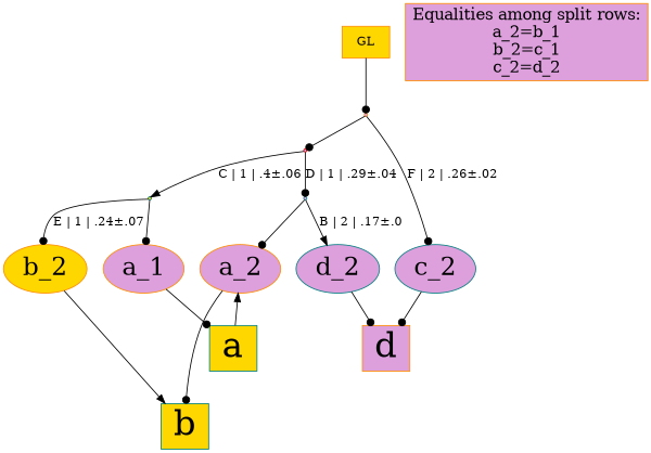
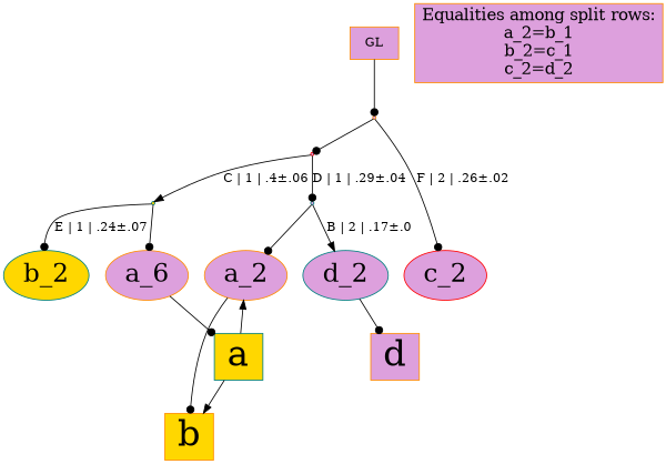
  digraph {
    node [color=darkorange fillcolor=plum shape=oval style=filled]
    edge [arrowhead=dot]
-   n1 [fontsize=28 label=a_1]
+   n1 [fontsize=28 label=a_6]
    n2 [fontsize=28 label=a_2]
-   n3 [fillcolor=gold fontsize=28 label=b_2]
-   n4 [color=teal fontsize=28 label=c_2]
+   n3 [color=teal fillcolor=gold fontsize=28 label=b_2]
+   n4 [color=red fontsize=28 label=c_2]
    n5 [color=teal fontsize=28 label=d_2]
    n6 [color=teal fillcolor=gold fontsize=40 label=a shape=box]
-   n7 [color=teal fillcolor=gold fontsize=40 label=b shape=box]
+   n7 [fillcolor=gold fontsize=40 label=b shape=box]
    n8 [fontsize=40 label=d shape=box]
    n9 [fontsize=18 label="Equalities among split rows:\na_2=b_1\nb_2=c_1\nc_2=d_2\n" shape=box]
    Int1 [color=teal shape=point]
    Int2 [color=teal fillcolor=gold shape=point]
    Int3 [color=red shape=point]
    Int4 [shape=point]
-   n14 [fillcolor=gold label=GL shape=box]
+   n14 [label=GL shape=box]
    subgraph sub_1 {
      rank=same
      n1
      n2
      n3
      n4
      n5
    }
    n1 -> n6
    n2 -> n7
-   n3 -> n7 [arrowhead=normal]
-   n4 -> n8
+   n6 -> n7 [arrowhead=normal]
    n5 -> n8
    n6 -> n2 [arrowhead=normal]
    Int1 -> n2
    Int1 -> n5 [arrowhead=normal label="B | 2 | .17±.0"]
    Int2 -> n1
    Int2 -> n3 [label="E | 1 | .24±.07"]
    Int3 -> Int1 [label="D | 1 | .29±.04"]
    Int3 -> Int2 [arrowhead=normal label="C | 1 | .4±.06"]
    Int4 -> n4 [label="F | 2 | .26±.02"]
    Int4 -> Int3
    n14 -> Int4
  }
